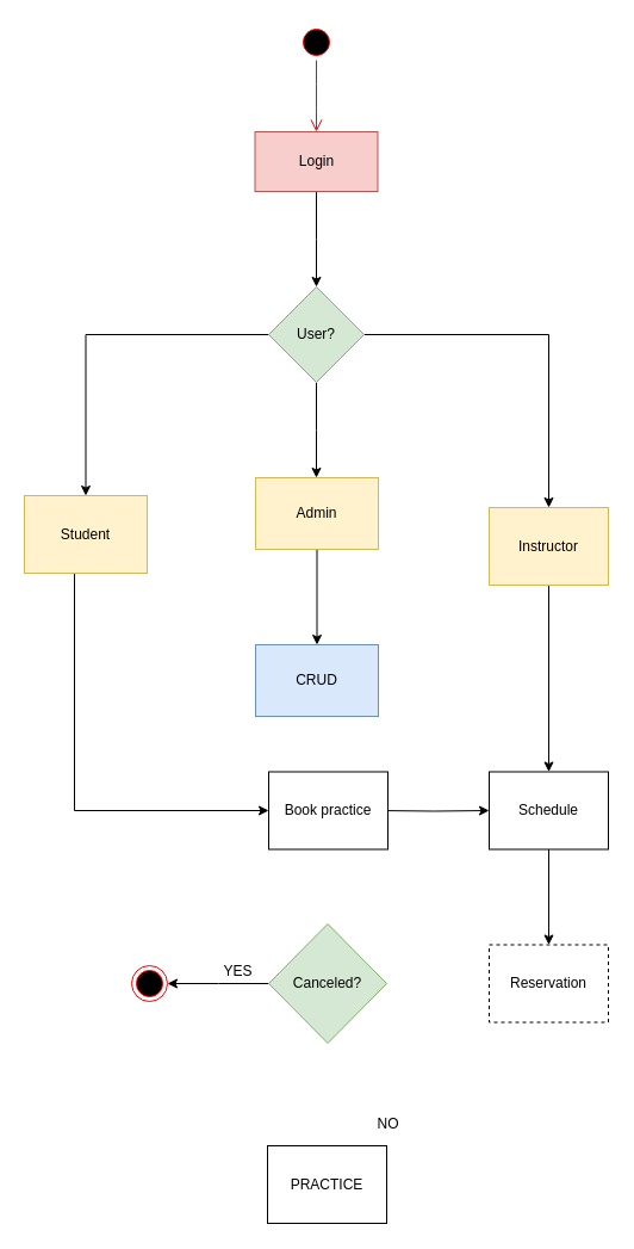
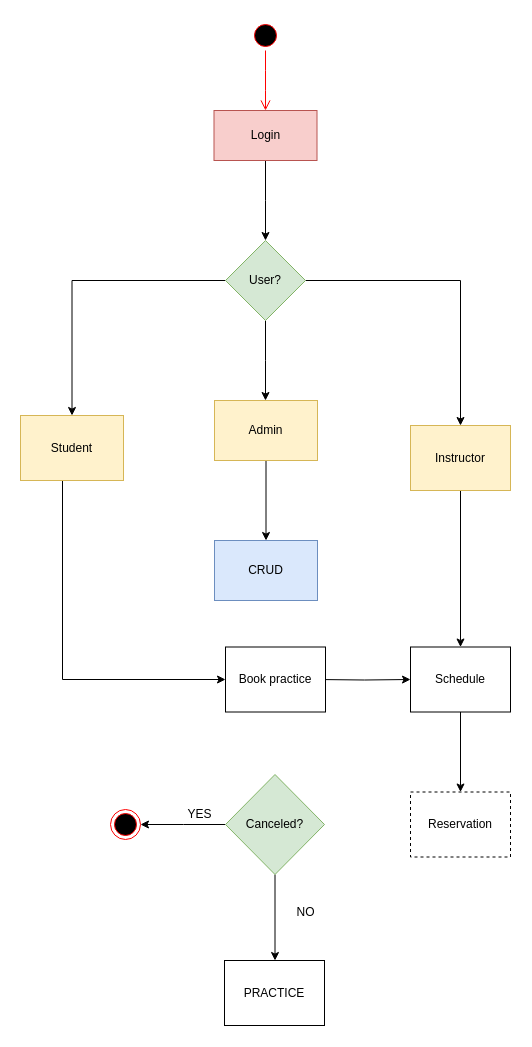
  <mxCell id="0" />
  <mxCell id="1" parent="0" />
  <mxCell id="2" value="" style="ellipse;html=1;shape=startState;fillColor=#000000;strokeColor=#ff0000;" vertex="1" parent="1"><mxGeometry x="250" y="20" width="30" height="30" as="geometry" /></mxCell>
  <mxCell id="3" value="" style="edgeStyle=orthogonalEdgeStyle;html=1;verticalAlign=bottom;endArrow=open;endSize=8;strokeColor=#ff0000;" edge="1" source="2" parent="1"><mxGeometry relative="1" as="geometry"><mxPoint x="265" y="110" as="targetPoint" /></mxGeometry></mxCell>
  <mxCell id="4" value="" style="edgeStyle=orthogonalEdgeStyle;rounded=0;orthogonalLoop=1;jettySize=auto;html=1;" edge="1" parent="1" source="5"><mxGeometry relative="1" as="geometry"><mxPoint x="265" y="240" as="targetPoint" /></mxGeometry></mxCell>
  <mxCell id="5" value="Login&lt;br&gt;" style="rounded=0;whiteSpace=wrap;html=1;fillColor=#f8cecc;strokeColor=#b85450;" vertex="1" parent="1"><mxGeometry x="213.5" y="110" width="103" height="50" as="geometry" /></mxCell>
  <mxCell id="6" value="" style="edgeStyle=orthogonalEdgeStyle;rounded=0;orthogonalLoop=1;jettySize=auto;html=1;entryX=0;entryY=0.5;entryDx=0;entryDy=0;" edge="1" parent="1" source="7" target="24"><mxGeometry relative="1" as="geometry"><mxPoint x="218" y="679" as="targetPoint" /><Array as="points"><mxPoint x="62" y="679" /></Array></mxGeometry></mxCell>
  <mxCell id="7" value="Student" style="rounded=0;whiteSpace=wrap;html=1;fillColor=#fff2cc;strokeColor=#d6b656;" vertex="1" parent="1"><mxGeometry x="20" y="415" width="103" height="65" as="geometry" /></mxCell>
  <mxCell id="8" value="" style="edgeStyle=orthogonalEdgeStyle;rounded=0;orthogonalLoop=1;jettySize=auto;html=1;entryX=0.5;entryY=0;entryDx=0;entryDy=0;" edge="1" parent="1" source="11" target="7"><mxGeometry relative="1" as="geometry"><mxPoint x="60" y="280" as="targetPoint" /></mxGeometry></mxCell>
  <mxCell id="9" value="" style="edgeStyle=orthogonalEdgeStyle;rounded=0;orthogonalLoop=1;jettySize=auto;html=1;entryX=0.5;entryY=0;entryDx=0;entryDy=0;" edge="1" parent="1" source="11" target="13"><mxGeometry relative="1" as="geometry"><mxPoint x="460" y="280" as="targetPoint" /></mxGeometry></mxCell>
  <mxCell id="10" value="" style="edgeStyle=orthogonalEdgeStyle;rounded=0;orthogonalLoop=1;jettySize=auto;html=1;" edge="1" parent="1" source="11"><mxGeometry relative="1" as="geometry"><mxPoint x="265" y="400" as="targetPoint" /></mxGeometry></mxCell>
  <mxCell id="11" value="User?" style="rhombus;whiteSpace=wrap;html=1;fillColor=#d5e8d4;strokeColor=#82b366;" vertex="1" parent="1"><mxGeometry x="225" y="240" width="80" height="80" as="geometry" /></mxCell>
  <mxCell id="12" value="" style="edgeStyle=orthogonalEdgeStyle;rounded=0;orthogonalLoop=1;jettySize=auto;html=1;entryX=0.5;entryY=0;entryDx=0;entryDy=0;" edge="1" parent="1" source="13" target="15"><mxGeometry relative="1" as="geometry"><mxPoint x="460" y="545" as="targetPoint" /></mxGeometry></mxCell>
  <mxCell id="13" value="Instructor" style="rounded=0;whiteSpace=wrap;html=1;fillColor=#fff2cc;strokeColor=#d6b656;" vertex="1" parent="1"><mxGeometry x="410" y="425" width="100" height="65" as="geometry" /></mxCell>
  <mxCell id="14" value="" style="edgeStyle=orthogonalEdgeStyle;rounded=0;orthogonalLoop=1;jettySize=auto;html=1;" edge="1" parent="1" source="15" target="16"><mxGeometry relative="1" as="geometry" /></mxCell>
  <mxCell id="15" value="Schedule" style="rounded=0;whiteSpace=wrap;html=1;" vertex="1" parent="1"><mxGeometry x="410" y="646.5" width="100" height="65" as="geometry" /></mxCell>
  <mxCell id="16" value="Reservation" style="rounded=0;whiteSpace=wrap;html=1;dashed=1;" vertex="1" parent="1"><mxGeometry x="410" y="791.5" width="100" height="65" as="geometry" /></mxCell>
  <mxCell id="17" value="" style="edgeStyle=orthogonalEdgeStyle;rounded=0;orthogonalLoop=1;jettySize=auto;html=1;" edge="1" parent="1" source="18" target="19"><mxGeometry relative="1" as="geometry" /></mxCell>
  <mxCell id="18" value="Admin" style="rounded=0;whiteSpace=wrap;html=1;fillColor=#fff2cc;strokeColor=#d6b656;" vertex="1" parent="1"><mxGeometry x="214" y="400" width="103" height="60" as="geometry" /></mxCell>
  <mxCell id="19" value="CRUD" style="rounded=0;whiteSpace=wrap;html=1;fillColor=#dae8fc;strokeColor=#6c8ebf;" vertex="1" parent="1"><mxGeometry x="214" y="540" width="103" height="60" as="geometry" /></mxCell>
  <mxCell id="20" value="" style="edgeStyle=orthogonalEdgeStyle;rounded=0;orthogonalLoop=1;jettySize=auto;html=1;entryX=0;entryY=0.5;entryDx=0;entryDy=0;" edge="1" parent="1" target="15"><mxGeometry relative="1" as="geometry"><mxPoint x="317" y="679" as="sourcePoint" /><mxPoint x="397" y="679" as="targetPoint" /></mxGeometry></mxCell>
  <mxCell id="21" value="" style="edgeStyle=orthogonalEdgeStyle;rounded=0;orthogonalLoop=1;jettySize=auto;html=1;entryX=1;entryY=0.5;entryDx=0;entryDy=0;" edge="1" parent="1" source="23"><mxGeometry relative="1" as="geometry"><mxPoint x="140" y="824" as="targetPoint" /></mxGeometry></mxCell>
+ <mxCell id="22" value="" style="edgeStyle=orthogonalEdgeStyle;rounded=0;orthogonalLoop=1;jettySize=auto;html=1;entryX=0.505;entryY=0;entryDx=0;entryDy=0;entryPerimeter=0;" edge="1" parent="1" source="23" target="25"><mxGeometry relative="1" as="geometry"><mxPoint x="274.5" y="954" as="targetPoint" /></mxGeometry></mxCell>
  <mxCell id="23" value="Canceled?" style="rhombus;whiteSpace=wrap;html=1;fillColor=#d5e8d4;strokeColor=#82b366;" vertex="1" parent="1"><mxGeometry x="225" y="774" width="99" height="100" as="geometry" /></mxCell>
  <mxCell id="24" value="Book practice" style="rounded=0;whiteSpace=wrap;html=1;" vertex="1" parent="1"><mxGeometry x="225" y="646.5" width="100" height="65" as="geometry" /></mxCell>
  <mxCell id="25" value="PRACTICE" style="rounded=0;whiteSpace=wrap;html=1;" vertex="1" parent="1"><mxGeometry x="224" y="960" width="100" height="65" as="geometry" /></mxCell>
  <mxCell id="26" value="" style="ellipse;html=1;shape=endState;fillColor=#000000;strokeColor=#ff0000;" vertex="1" parent="1"><mxGeometry x="110" y="809" width="30" height="30" as="geometry" /></mxCell>
  <mxCell id="27" value="YES" style="text;html=1;align=center;verticalAlign=middle;resizable=0;points=[];;autosize=1;" vertex="1" parent="1"><mxGeometry x="178.5" y="804" width="40" height="20" as="geometry" /></mxCell>
- <mxCell id="28" value="NO" style="text;html=1;align=center;verticalAlign=middle;resizable=0;points=[];;autosize=1;" vertex="1" parent="1"><mxGeometry x="310" y="932" width="30" height="20" as="geometry" /></mxCell>
+ <mxCell id="28" value="NO" style="text;html=1;align=center;verticalAlign=middle;resizable=0;points=[];;autosize=1;" vertex="1" parent="1"><mxGeometry x="290" y="902" width="30" height="20" as="geometry" /></mxCell>
